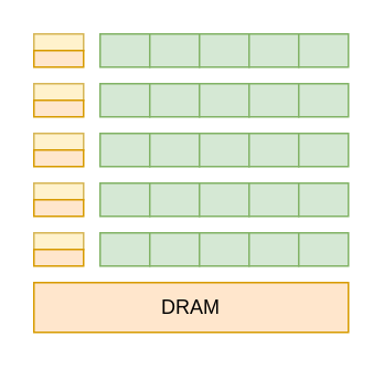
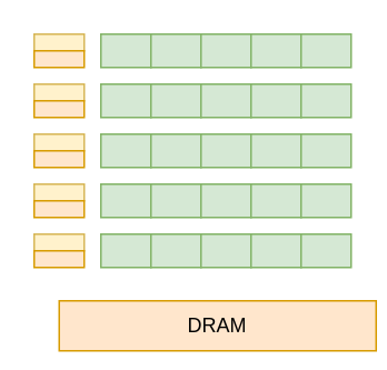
  <mxCell id="0" />
  <mxCell id="1" parent="0" />
  <mxCell id="2" value="" style="rounded=0;whiteSpace=wrap;html=1;fillColor=#fff2cc;strokeColor=#d6b656;" vertex="1" parent="1"><mxGeometry x="20" y="20" width="30" height="10" as="geometry" /></mxCell>
  <mxCell id="3" value="" style="rounded=0;whiteSpace=wrap;html=1;fillColor=#d5e8d4;strokeColor=#82b366;" vertex="1" parent="1"><mxGeometry x="60" y="20" width="30" height="20" as="geometry" /></mxCell>
  <mxCell id="4" value="" style="rounded=0;whiteSpace=wrap;html=1;fillColor=#ffe6cc;strokeColor=#d79b00;" vertex="1" parent="1"><mxGeometry x="20" y="30" width="30" height="10" as="geometry" /></mxCell>
- <mxCell id="5" value="DRAM" style="rounded=0;whiteSpace=wrap;html=1;fillColor=#ffe6cc;strokeColor=#d79b00;" vertex="1" parent="1"><mxGeometry x="20" y="170" width="190" height="30" as="geometry" /></mxCell>
+ <mxCell id="5" value="DRAM" style="rounded=0;whiteSpace=wrap;html=1;fillColor=#ffe6cc;strokeColor=#d79b00;" vertex="1" parent="1"><mxGeometry x="35" y="180" width="190" height="30" as="geometry" /></mxCell>
  <mxCell id="6" value="" style="rounded=0;whiteSpace=wrap;html=1;fillColor=#d5e8d4;strokeColor=#82b366;" vertex="1" parent="1"><mxGeometry x="90" y="20" width="30" height="20" as="geometry" /></mxCell>
  <mxCell id="7" value="" style="rounded=0;whiteSpace=wrap;html=1;fillColor=#d5e8d4;strokeColor=#82b366;" vertex="1" parent="1"><mxGeometry x="120" y="20" width="30" height="20" as="geometry" /></mxCell>
  <mxCell id="8" value="" style="rounded=0;whiteSpace=wrap;html=1;fillColor=#d5e8d4;strokeColor=#82b366;" vertex="1" parent="1"><mxGeometry x="150" y="20" width="30" height="20" as="geometry" /></mxCell>
  <mxCell id="9" value="" style="rounded=0;whiteSpace=wrap;html=1;fillColor=#d5e8d4;strokeColor=#82b366;" vertex="1" parent="1"><mxGeometry x="180" y="20" width="30" height="20" as="geometry" /></mxCell>
  <mxCell id="10" value="" style="rounded=0;whiteSpace=wrap;html=1;fillColor=#fff2cc;strokeColor=#d6b656;" vertex="1" parent="1"><mxGeometry x="20" y="50" width="30" height="10" as="geometry" /></mxCell>
  <mxCell id="11" value="" style="rounded=0;whiteSpace=wrap;html=1;fillColor=#d5e8d4;strokeColor=#82b366;" vertex="1" parent="1"><mxGeometry x="60" y="50" width="30" height="20" as="geometry" /></mxCell>
  <mxCell id="12" value="" style="rounded=0;whiteSpace=wrap;html=1;fillColor=#ffe6cc;strokeColor=#d79b00;" vertex="1" parent="1"><mxGeometry x="20" y="60" width="30" height="10" as="geometry" /></mxCell>
  <mxCell id="13" value="" style="rounded=0;whiteSpace=wrap;html=1;fillColor=#d5e8d4;strokeColor=#82b366;" vertex="1" parent="1"><mxGeometry x="90" y="50" width="30" height="20" as="geometry" /></mxCell>
  <mxCell id="14" value="" style="rounded=0;whiteSpace=wrap;html=1;fillColor=#d5e8d4;strokeColor=#82b366;" vertex="1" parent="1"><mxGeometry x="120" y="50" width="30" height="20" as="geometry" /></mxCell>
  <mxCell id="15" value="" style="rounded=0;whiteSpace=wrap;html=1;fillColor=#d5e8d4;strokeColor=#82b366;" vertex="1" parent="1"><mxGeometry x="150" y="50" width="30" height="20" as="geometry" /></mxCell>
  <mxCell id="16" value="" style="rounded=0;whiteSpace=wrap;html=1;fillColor=#d5e8d4;strokeColor=#82b366;" vertex="1" parent="1"><mxGeometry x="180" y="50" width="30" height="20" as="geometry" /></mxCell>
  <mxCell id="17" value="" style="rounded=0;whiteSpace=wrap;html=1;fillColor=#fff2cc;strokeColor=#d6b656;" vertex="1" parent="1"><mxGeometry x="20" y="80" width="30" height="10" as="geometry" /></mxCell>
  <mxCell id="18" value="" style="rounded=0;whiteSpace=wrap;html=1;fillColor=#d5e8d4;strokeColor=#82b366;" vertex="1" parent="1"><mxGeometry x="60" y="80" width="30" height="20" as="geometry" /></mxCell>
  <mxCell id="19" value="" style="rounded=0;whiteSpace=wrap;html=1;fillColor=#ffe6cc;strokeColor=#d79b00;" vertex="1" parent="1"><mxGeometry x="20" y="90" width="30" height="10" as="geometry" /></mxCell>
  <mxCell id="20" value="" style="rounded=0;whiteSpace=wrap;html=1;fillColor=#d5e8d4;strokeColor=#82b366;" vertex="1" parent="1"><mxGeometry x="90" y="80" width="30" height="20" as="geometry" /></mxCell>
  <mxCell id="21" value="" style="rounded=0;whiteSpace=wrap;html=1;fillColor=#d5e8d4;strokeColor=#82b366;" vertex="1" parent="1"><mxGeometry x="120" y="80" width="30" height="20" as="geometry" /></mxCell>
  <mxCell id="22" value="" style="rounded=0;whiteSpace=wrap;html=1;fillColor=#d5e8d4;strokeColor=#82b366;" vertex="1" parent="1"><mxGeometry x="150" y="80" width="30" height="20" as="geometry" /></mxCell>
  <mxCell id="23" value="" style="rounded=0;whiteSpace=wrap;html=1;fillColor=#d5e8d4;strokeColor=#82b366;" vertex="1" parent="1"><mxGeometry x="180" y="80" width="30" height="20" as="geometry" /></mxCell>
  <mxCell id="24" value="" style="rounded=0;whiteSpace=wrap;html=1;fillColor=#fff2cc;strokeColor=#d6b656;" vertex="1" parent="1"><mxGeometry x="20" y="110" width="30" height="10" as="geometry" /></mxCell>
  <mxCell id="25" value="" style="rounded=0;whiteSpace=wrap;html=1;fillColor=#d5e8d4;strokeColor=#82b366;" vertex="1" parent="1"><mxGeometry x="60" y="110" width="30" height="20" as="geometry" /></mxCell>
  <mxCell id="26" value="" style="rounded=0;whiteSpace=wrap;html=1;fillColor=#ffe6cc;strokeColor=#d79b00;" vertex="1" parent="1"><mxGeometry x="20" y="120" width="30" height="10" as="geometry" /></mxCell>
  <mxCell id="27" value="" style="rounded=0;whiteSpace=wrap;html=1;fillColor=#d5e8d4;strokeColor=#82b366;" vertex="1" parent="1"><mxGeometry x="90" y="110" width="30" height="20" as="geometry" /></mxCell>
  <mxCell id="28" value="" style="rounded=0;whiteSpace=wrap;html=1;fillColor=#d5e8d4;strokeColor=#82b366;" vertex="1" parent="1"><mxGeometry x="120" y="110" width="30" height="20" as="geometry" /></mxCell>
  <mxCell id="29" value="" style="rounded=0;whiteSpace=wrap;html=1;fillColor=#d5e8d4;strokeColor=#82b366;" vertex="1" parent="1"><mxGeometry x="150" y="110" width="30" height="20" as="geometry" /></mxCell>
  <mxCell id="30" value="" style="rounded=0;whiteSpace=wrap;html=1;fillColor=#d5e8d4;strokeColor=#82b366;" vertex="1" parent="1"><mxGeometry x="180" y="110" width="30" height="20" as="geometry" /></mxCell>
  <mxCell id="31" value="" style="rounded=0;whiteSpace=wrap;html=1;fillColor=#fff2cc;strokeColor=#d6b656;" vertex="1" parent="1"><mxGeometry x="20" y="140" width="30" height="10" as="geometry" /></mxCell>
  <mxCell id="32" value="" style="rounded=0;whiteSpace=wrap;html=1;fillColor=#d5e8d4;strokeColor=#82b366;" vertex="1" parent="1"><mxGeometry x="60" y="140" width="30" height="20" as="geometry" /></mxCell>
  <mxCell id="33" value="" style="rounded=0;whiteSpace=wrap;html=1;fillColor=#ffe6cc;strokeColor=#d79b00;" vertex="1" parent="1"><mxGeometry x="20" y="150" width="30" height="10" as="geometry" /></mxCell>
  <mxCell id="34" value="" style="rounded=0;whiteSpace=wrap;html=1;fillColor=#d5e8d4;strokeColor=#82b366;" vertex="1" parent="1"><mxGeometry x="90" y="140" width="30" height="20" as="geometry" /></mxCell>
  <mxCell id="35" value="" style="rounded=0;whiteSpace=wrap;html=1;fillColor=#d5e8d4;strokeColor=#82b366;" vertex="1" parent="1"><mxGeometry x="120" y="140" width="30" height="20" as="geometry" /></mxCell>
  <mxCell id="36" value="" style="rounded=0;whiteSpace=wrap;html=1;fillColor=#d5e8d4;strokeColor=#82b366;" vertex="1" parent="1"><mxGeometry x="150" y="140" width="30" height="20" as="geometry" /></mxCell>
  <mxCell id="37" value="" style="rounded=0;whiteSpace=wrap;html=1;fillColor=#d5e8d4;strokeColor=#82b366;" vertex="1" parent="1"><mxGeometry x="180" y="140" width="30" height="20" as="geometry" /></mxCell>
